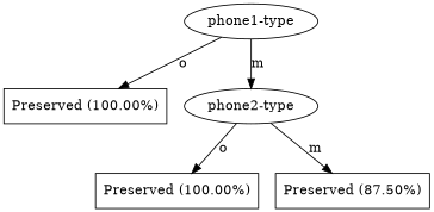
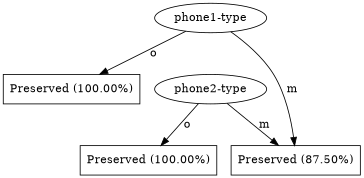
  digraph {
    node [shape=box]
    n1 [label="phone1-type" shape=ellipse]
    n2 [label="Preserved (100.00%)"]
    n3 [label="phone2-type" shape=ellipse]
    n4 [label="Preserved (100.00%)"]
    n5 [label="Preserved (87.50%)"]
    n1 -> n2 [label=o]
-   n1 -> n3 [label=m]
+   n1 -> n5 [label=m]
    n3 -> n4 [label=o]
    n3 -> n5 [label=m]
  }
